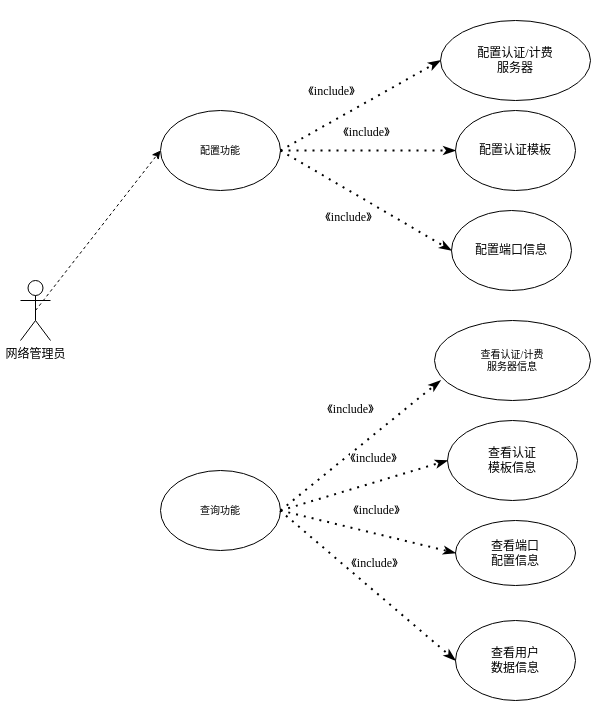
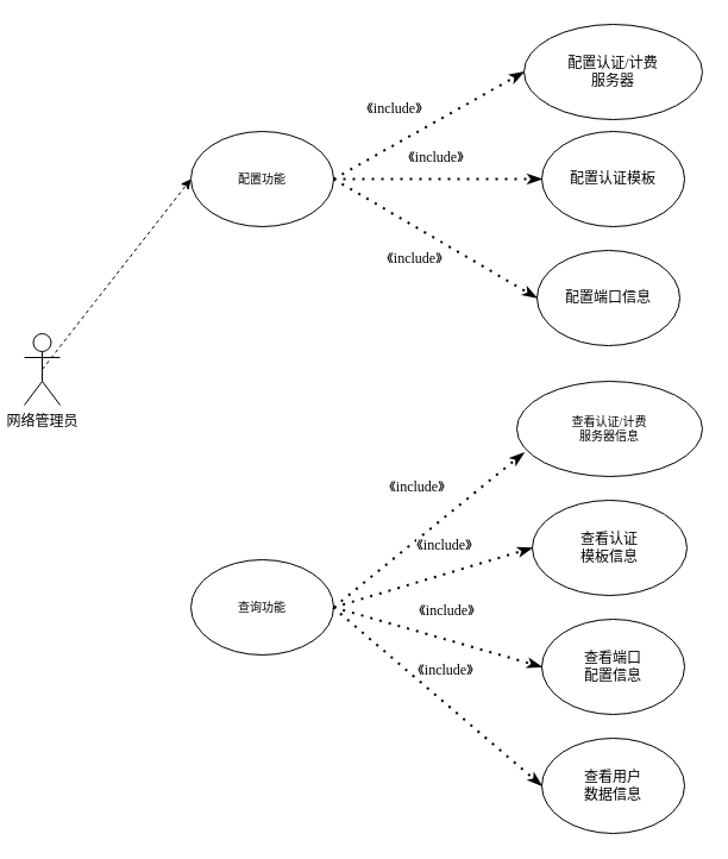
  <mxCell id="0" />
  <mxCell id="1" parent="0" />
  <mxCell id="2" style="rounded=0;orthogonalLoop=1;jettySize=auto;html=1;exitX=0.5;exitY=0.5;exitDx=0;exitDy=0;exitPerimeter=0;entryX=0;entryY=0.5;entryDx=0;entryDy=0;fontFamily=宋体;fontSize=12;dashed=1;" parent="1" source="3" target="4" edge="1"><mxGeometry relative="1" as="geometry" /></mxCell>
  <mxCell id="3" value="&lt;font style=&quot;font-size: 12px;&quot;&gt;网络管理员&lt;/font&gt;" style="shape=umlActor;verticalLabelPosition=bottom;verticalAlign=top;html=1;outlineConnect=0;fontFamily=宋体;fontSize=12;" parent="1" vertex="1"><mxGeometry x="20" y="280" width="30" height="60" as="geometry" /></mxCell>
  <mxCell id="4" value="&lt;font style=&quot;font-size: 10px;&quot;&gt;配置功能&lt;/font&gt;" style="ellipse;whiteSpace=wrap;html=1;fontFamily=宋体;fontSize=10;" parent="1" vertex="1"><mxGeometry x="160" y="110" width="120" height="80" as="geometry" /></mxCell>
  <mxCell id="5" value="&lt;font style=&quot;font-size: 10px;&quot;&gt;查询功能&lt;/font&gt;" style="ellipse;whiteSpace=wrap;html=1;fontFamily=宋体;fontSize=10;" parent="1" vertex="1"><mxGeometry x="160" y="470" width="120" height="80" as="geometry" /></mxCell>
  <mxCell id="6" value="&lt;font style=&quot;font-size: 12px;&quot;&gt;配置认证/计费&lt;br style=&quot;font-size: 12px;&quot;&gt;服务器&lt;/font&gt;" style="ellipse;whiteSpace=wrap;html=1;flipV=0;fontFamily=宋体;fontSize=12;" parent="1" vertex="1"><mxGeometry x="440" y="20" width="150" height="80" as="geometry" /></mxCell>
  <mxCell id="7" value="&lt;font style=&quot;font-size: 12px;&quot;&gt;配置认证模板&lt;/font&gt;" style="ellipse;whiteSpace=wrap;html=1;flipV=0;fontFamily=宋体;fontSize=12;" parent="1" vertex="1"><mxGeometry x="455" y="110" width="120" height="80" as="geometry" /></mxCell>
  <mxCell id="8" value="&lt;font style=&quot;font-size: 12px;&quot;&gt;配置端口信息&lt;/font&gt;" style="ellipse;whiteSpace=wrap;html=1;flipV=0;fontFamily=宋体;fontSize=12;" parent="1" vertex="1"><mxGeometry x="451" y="210" width="120" height="80" as="geometry" /></mxCell>
  <mxCell id="9" value="&lt;font style=&quot;font-size: 10px;&quot;&gt;查看认证/计费&lt;br style=&quot;font-size: 10px;&quot;&gt;服务器信息&lt;/font&gt;" style="ellipse;whiteSpace=wrap;html=1;flipV=0;fontFamily=宋体;fontSize=10;" parent="1" vertex="1"><mxGeometry x="434" y="320" width="156" height="80" as="geometry" /></mxCell>
  <mxCell id="10" value="&lt;font style=&quot;font-size: 12px;&quot;&gt;查看认证&lt;br style=&quot;font-size: 12px;&quot;&gt;模板信息&lt;/font&gt;" style="ellipse;whiteSpace=wrap;html=1;flipV=0;fontFamily=宋体;fontSize=12;" parent="1" vertex="1"><mxGeometry x="447" y="420" width="130" height="80" as="geometry" /></mxCell>
- <mxCell id="11" value="&lt;font style=&quot;font-size: 12px;&quot;&gt;查看端口&lt;br style=&quot;font-size: 12px;&quot;&gt;配置信息&lt;/font&gt;" style="ellipse;whiteSpace=wrap;html=1;flipV=0;fontFamily=宋体;fontSize=12;" parent="1" vertex="1"><mxGeometry x="455" y="520" width="120" height="65" as="geometry" /></mxCell>
+ <mxCell id="11" value="&lt;font style=&quot;font-size: 12px;&quot;&gt;查看端口&lt;br style=&quot;font-size: 12px;&quot;&gt;配置信息&lt;/font&gt;" style="ellipse;whiteSpace=wrap;html=1;flipV=0;fontFamily=宋体;fontSize=12;" parent="1" vertex="1"><mxGeometry x="455" y="520" width="120" height="80" as="geometry" /></mxCell>
  <mxCell id="12" value="&lt;font style=&quot;font-size: 12px;&quot;&gt;查看用户&lt;br style=&quot;font-size: 12px;&quot;&gt;数据信息&lt;/font&gt;" style="ellipse;whiteSpace=wrap;html=1;flipV=0;fontFamily=宋体;fontSize=12;" parent="1" vertex="1"><mxGeometry x="455" y="620" width="120" height="80" as="geometry" /></mxCell>
  <mxCell id="13" value="" style="endArrow=classicThin;dashed=1;html=1;dashPattern=1 3;strokeWidth=2;rounded=0;exitX=1;exitY=0.5;exitDx=0;exitDy=0;entryX=0;entryY=0.5;entryDx=0;entryDy=0;endFill=1;fontFamily=宋体;fontSize=10;" parent="1" source="4" target="6" edge="1"><mxGeometry width="50" height="50" relative="1" as="geometry"><mxPoint x="740" y="470" as="sourcePoint" /><mxPoint x="790" y="420" as="targetPoint" /></mxGeometry></mxCell>
  <mxCell id="14" value="《include》" style="edgeLabel;html=1;align=center;verticalAlign=middle;resizable=0;points=[];fontFamily=Times New Roman;fontSize=12;" parent="13" vertex="1" connectable="0"><mxGeometry x="-0.31" y="3" relative="1" as="geometry"><mxPoint x="-3" y="-26" as="offset" /></mxGeometry></mxCell>
  <mxCell id="15" value="" style="endArrow=classicThin;dashed=1;html=1;dashPattern=1 3;strokeWidth=2;rounded=0;exitX=1;exitY=0.5;exitDx=0;exitDy=0;entryX=0;entryY=0.5;entryDx=0;entryDy=0;endFill=1;fontFamily=宋体;fontSize=10;" parent="1" source="4" target="7" edge="1"><mxGeometry width="50" height="50" relative="1" as="geometry"><mxPoint x="277" y="164.04" as="sourcePoint" /><mxPoint x="455" y="165" as="targetPoint" /><Array as="points"><mxPoint x="280" y="150" /></Array></mxGeometry></mxCell>
  <mxCell id="16" value="《include》" style="edgeLabel;html=1;align=center;verticalAlign=middle;resizable=0;points=[];fontFamily=Times New Roman;fontSize=12;" parent="15" vertex="1" connectable="0"><mxGeometry x="-0.128" y="-1" relative="1" as="geometry"><mxPoint x="9" y="-20" as="offset" /></mxGeometry></mxCell>
  <mxCell id="17" value="" style="endArrow=classicThin;dashed=1;html=1;dashPattern=1 3;strokeWidth=2;rounded=0;entryX=0;entryY=0.5;entryDx=0;entryDy=0;endFill=1;exitX=1;exitY=0.5;exitDx=0;exitDy=0;fontFamily=宋体;fontSize=10;" parent="1" source="4" target="8" edge="1"><mxGeometry width="50" height="50" relative="1" as="geometry"><mxPoint x="282" y="158" as="sourcePoint" /><mxPoint x="790" y="420" as="targetPoint" /></mxGeometry></mxCell>
  <mxCell id="18" value="《include》" style="edgeLabel;html=1;align=center;verticalAlign=middle;resizable=0;points=[];fontFamily=Times New Roman;fontSize=12;" parent="17" vertex="1" connectable="0"><mxGeometry x="-0.124" relative="1" as="geometry"><mxPoint x="-8" y="23" as="offset" /></mxGeometry></mxCell>
  <mxCell id="19" value="" style="endArrow=classicThin;dashed=1;html=1;dashPattern=1 3;strokeWidth=2;rounded=0;exitX=1;exitY=0.5;exitDx=0;exitDy=0;entryX=0;entryY=0.5;entryDx=0;entryDy=0;endFill=1;fontFamily=宋体;fontSize=10;" parent="1" source="5" edge="1"><mxGeometry width="50" height="50" relative="1" as="geometry"><mxPoint x="277" y="549.5" as="sourcePoint" /><mxPoint x="440" y="380" as="targetPoint" /></mxGeometry></mxCell>
  <mxCell id="20" value="《include》" style="edgeLabel;html=1;align=center;verticalAlign=middle;resizable=0;points=[];fontFamily=Times New Roman;fontSize=12;" parent="19" vertex="1" connectable="0"><mxGeometry x="-0.128" y="-1" relative="1" as="geometry"><mxPoint x="-1" y="-46" as="offset" /></mxGeometry></mxCell>
  <mxCell id="21" value="" style="endArrow=classicThin;dashed=1;html=1;dashPattern=1 3;strokeWidth=2;rounded=0;entryX=0;entryY=0.5;entryDx=0;entryDy=0;endFill=1;fontFamily=宋体;fontSize=10;exitX=1;exitY=0.5;exitDx=0;exitDy=0;" parent="1" target="10" edge="1" source="5"><mxGeometry width="50" height="50" relative="1" as="geometry"><mxPoint x="280" y="550" as="sourcePoint" /><mxPoint x="455" y="550.5" as="targetPoint" /></mxGeometry></mxCell>
  <mxCell id="22" value="《include》" style="edgeLabel;html=1;align=center;verticalAlign=middle;resizable=0;points=[];fontFamily=Times New Roman;fontSize=12;" parent="21" vertex="1" connectable="0"><mxGeometry x="-0.128" y="-1" relative="1" as="geometry"><mxPoint x="19" y="-32" as="offset" /></mxGeometry></mxCell>
  <mxCell id="23" value="" style="endArrow=classicThin;dashed=1;html=1;dashPattern=1 3;strokeWidth=2;rounded=0;entryX=0;entryY=0.5;entryDx=0;entryDy=0;endFill=1;fontFamily=宋体;fontSize=10;exitX=1;exitY=0.5;exitDx=0;exitDy=0;" parent="1" target="11" edge="1" source="5"><mxGeometry width="50" height="50" relative="1" as="geometry"><mxPoint x="280" y="550" as="sourcePoint" /><mxPoint x="498" y="621" as="targetPoint" /></mxGeometry></mxCell>
  <mxCell id="24" value="《include》" style="edgeLabel;html=1;align=center;verticalAlign=middle;resizable=0;points=[];fontFamily=Times New Roman;fontSize=12;" parent="23" vertex="1" connectable="0"><mxGeometry x="-0.128" y="-1" relative="1" as="geometry"><mxPoint x="19" y="-20" as="offset" /></mxGeometry></mxCell>
  <mxCell id="25" value="" style="endArrow=classicThin;dashed=1;html=1;dashPattern=1 3;strokeWidth=2;rounded=0;exitX=0.995;exitY=0.499;exitDx=0;exitDy=0;exitPerimeter=0;entryX=0;entryY=0.5;entryDx=0;entryDy=0;endFill=1;fontFamily=宋体;fontSize=10;" parent="1" source="5" target="12" edge="1"><mxGeometry width="50" height="50" relative="1" as="geometry"><mxPoint x="160" y="710" as="sourcePoint" /><mxPoint x="338" y="711" as="targetPoint" /></mxGeometry></mxCell>
  <mxCell id="26" value="《include》" style="edgeLabel;html=1;align=center;verticalAlign=middle;resizable=0;points=[];fontFamily=Times New Roman;fontSize=12;" parent="25" vertex="1" connectable="0"><mxGeometry x="-0.128" y="-1" relative="1" as="geometry"><mxPoint x="18" y="-14" as="offset" /></mxGeometry></mxCell>
